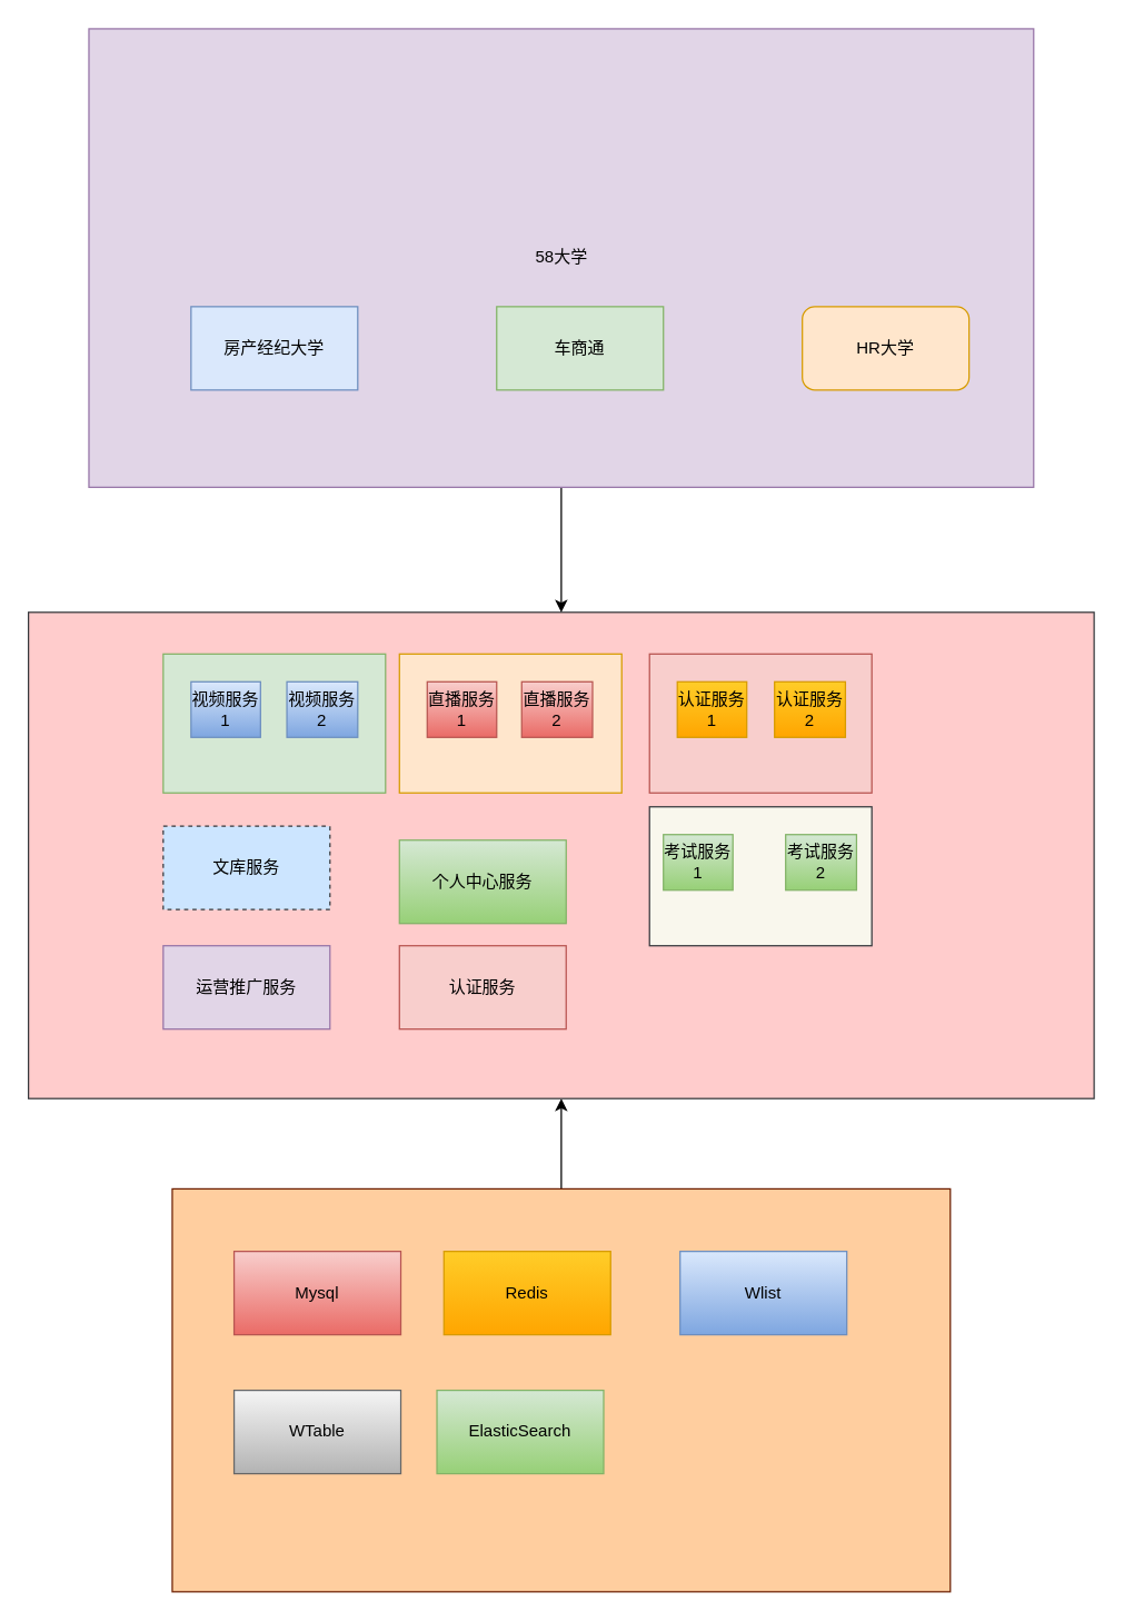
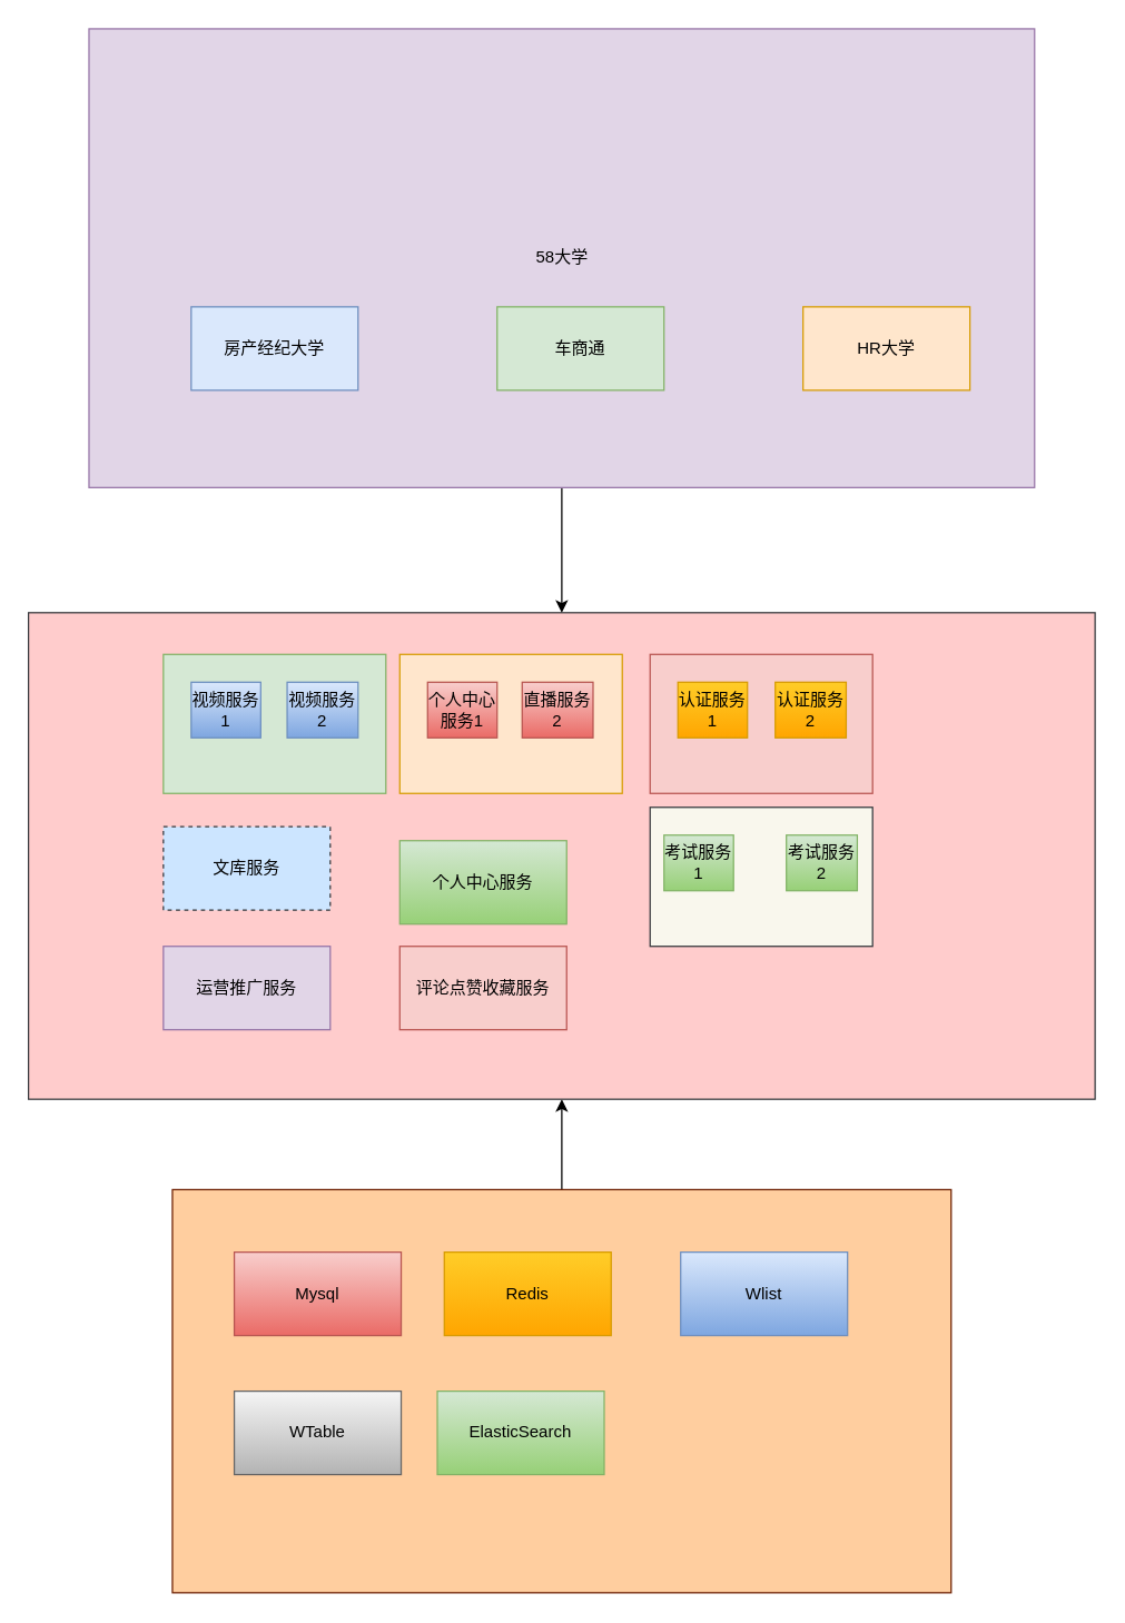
  <mxCell id="0" />
  <mxCell id="1" parent="0" />
  <mxCell id="2" style="edgeStyle=orthogonalEdgeStyle;rounded=0;orthogonalLoop=1;jettySize=auto;html=1;exitX=0.5;exitY=0;exitDx=0;exitDy=0;" edge="1" parent="1" source="3" target="4"><mxGeometry relative="1" as="geometry" /></mxCell>
  <mxCell id="3" value="" style="rounded=0;whiteSpace=wrap;html=1;fillColor=#FFCE9F;strokeColor=#6D1F00;fontColor=#ffffff;" vertex="1" parent="1"><mxGeometry x="123.5" y="855" width="560" height="290" as="geometry" /></mxCell>
  <mxCell id="4" value="" style="rounded=0;whiteSpace=wrap;html=1;fillColor=#ffcccc;strokeColor=#36393d;" vertex="1" parent="1"><mxGeometry x="20" y="440" width="767" height="350" as="geometry" /></mxCell>
  <mxCell id="5" style="edgeStyle=orthogonalEdgeStyle;rounded=0;orthogonalLoop=1;jettySize=auto;html=1;exitX=0.5;exitY=1;exitDx=0;exitDy=0;" edge="1" parent="1" source="6" target="4"><mxGeometry relative="1" as="geometry" /></mxCell>
  <mxCell id="6" value="58大学" style="rounded=0;whiteSpace=wrap;html=1;fillColor=#e1d5e7;strokeColor=#9673a6;" vertex="1" parent="1"><mxGeometry x="63.5" y="20" width="680" height="330" as="geometry" /></mxCell>
  <mxCell id="7" value="" style="rounded=0;whiteSpace=wrap;html=1;fillColor=#d5e8d4;strokeColor=#82b366;" vertex="1" parent="1"><mxGeometry x="117" y="470" width="160" height="100" as="geometry" /></mxCell>
  <mxCell id="8" value="文库服务" style="rounded=0;whiteSpace=wrap;html=1;fillColor=#cce5ff;strokeColor=#36393d;dashed=1;" vertex="1" parent="1"><mxGeometry x="117" y="594" width="120" height="60" as="geometry" /></mxCell>
  <mxCell id="9" value="个人中心服务" style="rounded=0;whiteSpace=wrap;html=1;fillColor=#d5e8d4;strokeColor=#82b366;gradientColor=#97d077;" vertex="1" parent="1"><mxGeometry x="287" y="604" width="120" height="60" as="geometry" /></mxCell>
  <mxCell id="10" value="运营推广服务" style="rounded=0;whiteSpace=wrap;html=1;fillColor=#e1d5e7;strokeColor=#9673a6;" vertex="1" parent="1"><mxGeometry x="117" y="680" width="120" height="60" as="geometry" /></mxCell>
- <mxCell id="11" value="认证服务" style="rounded=0;whiteSpace=wrap;html=1;fillColor=#f8cecc;strokeColor=#b85450;" vertex="1" parent="1"><mxGeometry x="287" y="680" width="120" height="60" as="geometry" /></mxCell>
+ <mxCell id="11" value="评论点赞收藏服务" style="rounded=0;whiteSpace=wrap;html=1;fillColor=#f8cecc;strokeColor=#b85450;" vertex="1" parent="1"><mxGeometry x="287" y="680" width="120" height="60" as="geometry" /></mxCell>
  <mxCell id="12" value="视频服务1" style="rounded=0;whiteSpace=wrap;html=1;gradientColor=#7ea6e0;fillColor=#dae8fc;strokeColor=#6c8ebf;" vertex="1" parent="1"><mxGeometry x="137" y="490" width="50" height="40" as="geometry" /></mxCell>
  <mxCell id="13" value="&lt;span&gt;视频服务2&lt;/span&gt;" style="rounded=0;whiteSpace=wrap;html=1;gradientColor=#7ea6e0;fillColor=#dae8fc;strokeColor=#6c8ebf;" vertex="1" parent="1"><mxGeometry x="206" y="490" width="51" height="40" as="geometry" /></mxCell>
  <mxCell id="14" value="" style="rounded=0;whiteSpace=wrap;html=1;fillColor=#ffe6cc;strokeColor=#d79b00;" vertex="1" parent="1"><mxGeometry x="287" y="470" width="160" height="100" as="geometry" /></mxCell>
- <mxCell id="15" value="直播服务1" style="rounded=0;whiteSpace=wrap;html=1;gradientColor=#ea6b66;fillColor=#f8cecc;strokeColor=#b85450;" vertex="1" parent="1"><mxGeometry x="307" y="490" width="50" height="40" as="geometry" /></mxCell>
+ <mxCell id="15" value="个人中心服务1" style="rounded=0;whiteSpace=wrap;html=1;gradientColor=#ea6b66;fillColor=#f8cecc;strokeColor=#b85450;" vertex="1" parent="1"><mxGeometry x="307" y="490" width="50" height="40" as="geometry" /></mxCell>
  <mxCell id="16" value="直播&lt;span&gt;服务2&lt;/span&gt;" style="rounded=0;whiteSpace=wrap;html=1;gradientColor=#ea6b66;fillColor=#f8cecc;strokeColor=#b85450;" vertex="1" parent="1"><mxGeometry x="375" y="490" width="51" height="40" as="geometry" /></mxCell>
  <mxCell id="17" value="" style="rounded=0;whiteSpace=wrap;html=1;fillColor=#f8cecc;strokeColor=#b85450;" vertex="1" parent="1"><mxGeometry x="467" y="470" width="160" height="100" as="geometry" /></mxCell>
  <mxCell id="18" value="认证服务1" style="rounded=0;whiteSpace=wrap;html=1;gradientColor=#ffa500;fillColor=#ffcd28;strokeColor=#d79b00;" vertex="1" parent="1"><mxGeometry x="487" y="490" width="50" height="40" as="geometry" /></mxCell>
  <mxCell id="19" value="认证服务2&lt;br&gt;" style="rounded=0;whiteSpace=wrap;html=1;gradientColor=#ffa500;fillColor=#ffcd28;strokeColor=#d79b00;" vertex="1" parent="1"><mxGeometry x="557" y="490" width="51" height="40" as="geometry" /></mxCell>
  <mxCell id="20" value="" style="rounded=0;whiteSpace=wrap;html=1;fillColor=#f9f7ed;strokeColor=#36393d;" vertex="1" parent="1"><mxGeometry x="467" y="580" width="160" height="100" as="geometry" /></mxCell>
  <mxCell id="21" value="考试服务1" style="rounded=0;whiteSpace=wrap;html=1;gradientColor=#97d077;fillColor=#d5e8d4;strokeColor=#82b366;" vertex="1" parent="1"><mxGeometry x="477" y="600" width="50" height="40" as="geometry" /></mxCell>
  <mxCell id="22" value="考试服务2&lt;br&gt;" style="rounded=0;whiteSpace=wrap;html=1;gradientColor=#97d077;fillColor=#d5e8d4;strokeColor=#82b366;" vertex="1" parent="1"><mxGeometry x="565" y="600" width="51" height="40" as="geometry" /></mxCell>
  <mxCell id="23" value="房产经纪大学" style="rounded=0;whiteSpace=wrap;html=1;fillColor=#dae8fc;strokeColor=#6c8ebf;" vertex="1" parent="1"><mxGeometry x="137" y="220" width="120" height="60" as="geometry" /></mxCell>
  <mxCell id="24" value="车商通" style="rounded=0;whiteSpace=wrap;html=1;fillColor=#d5e8d4;strokeColor=#82b366;" vertex="1" parent="1"><mxGeometry x="357" y="220" width="120" height="60" as="geometry" /></mxCell>
- <mxCell id="25" value="HR大学" style="whiteSpace=wrap;html=1;fillColor=#ffe6cc;strokeColor=#d79b00;rounded=1;" vertex="1" parent="1"><mxGeometry x="577" y="220" width="120" height="60" as="geometry" /></mxCell>
+ <mxCell id="25" value="HR大学" style="rounded=0;whiteSpace=wrap;html=1;fillColor=#ffe6cc;strokeColor=#d79b00;" vertex="1" parent="1"><mxGeometry x="577" y="220" width="120" height="60" as="geometry" /></mxCell>
  <mxCell id="26" value="Mysql" style="rounded=0;whiteSpace=wrap;html=1;fillColor=#f8cecc;strokeColor=#b85450;gradientColor=#ea6b66;" vertex="1" parent="1"><mxGeometry x="168" y="900" width="120" height="60" as="geometry" /></mxCell>
  <mxCell id="27" value="Redis" style="rounded=0;whiteSpace=wrap;html=1;fillColor=#ffcd28;strokeColor=#d79b00;gradientColor=#ffa500;" vertex="1" parent="1"><mxGeometry x="319" y="900" width="120" height="60" as="geometry" /></mxCell>
  <mxCell id="28" value="Wlist" style="rounded=0;whiteSpace=wrap;html=1;fillColor=#dae8fc;strokeColor=#6c8ebf;gradientColor=#7ea6e0;" vertex="1" parent="1"><mxGeometry x="489" y="900" width="120" height="60" as="geometry" /></mxCell>
  <mxCell id="29" value="WTable" style="rounded=0;whiteSpace=wrap;html=1;fillColor=#f5f5f5;strokeColor=#666666;gradientColor=#b3b3b3;" vertex="1" parent="1"><mxGeometry x="168" y="1000" width="120" height="60" as="geometry" /></mxCell>
  <mxCell id="30" value="ElasticSearch" style="rounded=0;whiteSpace=wrap;html=1;fillColor=#d5e8d4;strokeColor=#82b366;gradientColor=#97d077;" vertex="1" parent="1"><mxGeometry x="314" y="1000" width="120" height="60" as="geometry" /></mxCell>
